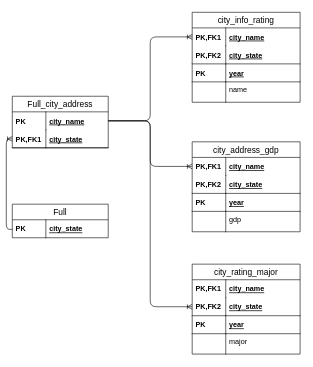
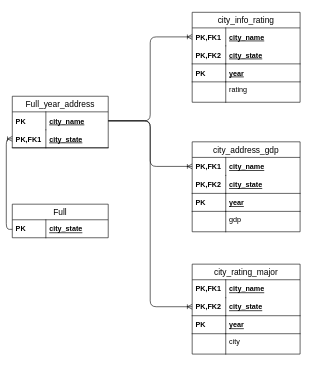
  <mxCell id="0" />
  <mxCell id="1" parent="0" />
- <mxCell id="2" value="Full_city_address" style="swimlane;fontStyle=0;childLayout=stackLayout;horizontal=1;startSize=26;horizontalStack=0;resizeParent=1;resizeParentMax=0;resizeLast=0;collapsible=1;marginBottom=0;align=center;fontSize=14;" parent="1" vertex="1"><mxGeometry x="20" y="160" width="160" height="86" as="geometry" /></mxCell>
+ <mxCell id="2" value="Full_year_address" style="swimlane;fontStyle=0;childLayout=stackLayout;horizontal=1;startSize=26;horizontalStack=0;resizeParent=1;resizeParentMax=0;resizeLast=0;collapsible=1;marginBottom=0;align=center;fontSize=14;" parent="1" vertex="1"><mxGeometry x="20" y="160" width="160" height="86" as="geometry" /></mxCell>
  <mxCell id="3" value="city_name" style="shape=partialRectangle;top=0;left=0;right=0;bottom=0;align=left;verticalAlign=middle;fillColor=none;spacingLeft=60;spacingRight=4;overflow=hidden;rotatable=0;points=[[0,0.5],[1,0.5]];portConstraint=eastwest;dropTarget=0;fontStyle=5;fontSize=12;" parent="2" vertex="1"><mxGeometry y="26" width="160" height="30" as="geometry" /></mxCell>
  <mxCell id="4" value="PK" style="shape=partialRectangle;fontStyle=1;top=0;left=0;bottom=0;fillColor=none;align=left;verticalAlign=middle;spacingLeft=4;spacingRight=4;overflow=hidden;rotatable=0;points=[];portConstraint=eastwest;part=1;fontSize=12;" parent="3" vertex="1" connectable="0"><mxGeometry width="56" height="30" as="geometry" /></mxCell>
  <mxCell id="5" value="city_state" style="shape=partialRectangle;top=0;left=0;right=0;bottom=1;align=left;verticalAlign=middle;fillColor=none;spacingLeft=60;spacingRight=4;overflow=hidden;rotatable=0;points=[[0,0.5],[1,0.5]];portConstraint=eastwest;dropTarget=0;fontStyle=5;fontSize=12;" parent="2" vertex="1"><mxGeometry y="56" width="160" height="30" as="geometry" /></mxCell>
  <mxCell id="6" value="PK,FK1" style="shape=partialRectangle;fontStyle=1;top=0;left=0;bottom=0;fillColor=none;align=left;verticalAlign=middle;spacingLeft=4;spacingRight=4;overflow=hidden;rotatable=0;points=[];portConstraint=eastwest;part=1;fontSize=12;" parent="5" vertex="1" connectable="0"><mxGeometry width="56" height="30" as="geometry" /></mxCell>
  <mxCell id="7" value="Full" style="swimlane;fontStyle=0;childLayout=stackLayout;horizontal=1;startSize=26;horizontalStack=0;resizeParent=1;resizeParentMax=0;resizeLast=0;collapsible=1;marginBottom=0;align=center;fontSize=14;" parent="1" vertex="1"><mxGeometry x="20" y="340" width="160" height="56" as="geometry" /></mxCell>
  <mxCell id="8" value="city_state" style="shape=partialRectangle;top=0;left=0;right=0;bottom=0;align=left;verticalAlign=middle;fillColor=none;spacingLeft=60;spacingRight=4;overflow=hidden;rotatable=0;points=[[0,0.5],[1,0.5]];portConstraint=eastwest;dropTarget=0;fontStyle=5;fontSize=12;" parent="7" vertex="1"><mxGeometry y="26" width="160" height="30" as="geometry" /></mxCell>
  <mxCell id="9" value="PK" style="shape=partialRectangle;fontStyle=1;top=0;left=0;bottom=0;fillColor=none;align=left;verticalAlign=middle;spacingLeft=4;spacingRight=4;overflow=hidden;rotatable=0;points=[];portConstraint=eastwest;part=1;fontSize=12;" parent="8" vertex="1" connectable="0"><mxGeometry width="56" height="30" as="geometry" /></mxCell>
  <mxCell id="10" value="city_address_gdp" style="swimlane;fontStyle=0;childLayout=stackLayout;horizontal=1;startSize=26;horizontalStack=0;resizeParent=1;resizeParentMax=0;resizeLast=0;collapsible=1;marginBottom=0;align=center;fontSize=14;" parent="1" vertex="1"><mxGeometry x="320" y="236" width="180" height="150" as="geometry" /></mxCell>
  <mxCell id="11" value="city_name" style="shape=partialRectangle;top=0;left=0;right=0;bottom=0;align=left;verticalAlign=middle;fillColor=none;spacingLeft=60;spacingRight=4;overflow=hidden;rotatable=0;points=[[0,0.5],[1,0.5]];portConstraint=eastwest;dropTarget=0;fontStyle=5;fontSize=12;" parent="10" vertex="1"><mxGeometry y="26" width="180" height="30" as="geometry" /></mxCell>
  <mxCell id="12" value="PK,FK1" style="shape=partialRectangle;fontStyle=1;top=0;left=0;bottom=0;fillColor=none;align=left;verticalAlign=middle;spacingLeft=4;spacingRight=4;overflow=hidden;rotatable=0;points=[];portConstraint=eastwest;part=1;fontSize=12;" parent="11" vertex="1" connectable="0"><mxGeometry width="56" height="30" as="geometry" /></mxCell>
  <mxCell id="13" value="city_state" style="shape=partialRectangle;top=0;left=0;right=0;bottom=1;align=left;verticalAlign=middle;fillColor=none;spacingLeft=60;spacingRight=4;overflow=hidden;rotatable=0;points=[[0,0.5],[1,0.5]];portConstraint=eastwest;dropTarget=0;fontStyle=5;fontSize=12;" parent="10" vertex="1"><mxGeometry y="56" width="180" height="30" as="geometry" /></mxCell>
  <mxCell id="14" value="PK,FK2" style="shape=partialRectangle;fontStyle=1;top=0;left=0;bottom=0;fillColor=none;align=left;verticalAlign=middle;spacingLeft=4;spacingRight=4;overflow=hidden;rotatable=0;points=[];portConstraint=eastwest;part=1;fontSize=12;" parent="13" vertex="1" connectable="0"><mxGeometry width="56" height="30" as="geometry" /></mxCell>
  <mxCell id="15" value="year" style="shape=partialRectangle;top=0;left=0;right=0;bottom=1;align=left;verticalAlign=middle;fillColor=none;spacingLeft=60;spacingRight=4;overflow=hidden;rotatable=0;points=[[0,0.5],[1,0.5]];portConstraint=eastwest;dropTarget=0;fontStyle=5;fontSize=12;" parent="10" vertex="1"><mxGeometry y="86" width="180" height="30" as="geometry" /></mxCell>
  <mxCell id="16" value="PK" style="shape=partialRectangle;fontStyle=1;top=0;left=0;bottom=0;fillColor=none;align=left;verticalAlign=middle;spacingLeft=4;spacingRight=4;overflow=hidden;rotatable=0;points=[];portConstraint=eastwest;part=1;fontSize=12;" parent="15" vertex="1" connectable="0"><mxGeometry width="56" height="30" as="geometry" /></mxCell>
  <mxCell id="17" value="gdp&#10;" style="shape=partialRectangle;top=0;left=0;right=0;bottom=0;align=left;verticalAlign=top;fillColor=none;spacingLeft=60;spacingRight=4;overflow=hidden;rotatable=0;points=[[0,0.5],[1,0.5]];portConstraint=eastwest;dropTarget=0;fontSize=12;" parent="10" vertex="1"><mxGeometry y="116" width="180" height="34" as="geometry" /></mxCell>
  <mxCell id="18" value="" style="shape=partialRectangle;top=0;left=0;bottom=0;fillColor=none;align=left;verticalAlign=top;spacingLeft=4;spacingRight=4;overflow=hidden;rotatable=0;points=[];portConstraint=eastwest;part=1;fontSize=12;" parent="17" vertex="1" connectable="0"><mxGeometry width="56" height="34" as="geometry" /></mxCell>
  <mxCell id="19" value="" style="edgeStyle=orthogonalEdgeStyle;fontSize=12;html=1;endArrow=ERoneToMany;exitX=1;exitY=0.5;exitDx=0;exitDy=0;entryX=0;entryY=0.5;entryDx=0;entryDy=0;" parent="1" source="3" target="11" edge="1"><mxGeometry width="100" height="100" relative="1" as="geometry"><mxPoint x="180" y="400" as="sourcePoint" /><mxPoint x="280" y="300" as="targetPoint" /></mxGeometry></mxCell>
  <mxCell id="20" value="" style="edgeStyle=orthogonalEdgeStyle;fontSize=12;html=1;endArrow=ERoneToMany;exitX=0;exitY=0.75;exitDx=0;exitDy=0;entryX=0;entryY=0.5;entryDx=0;entryDy=0;" parent="1" source="7" target="5" edge="1"><mxGeometry width="100" height="100" relative="1" as="geometry"><mxPoint x="180" y="400" as="sourcePoint" /><mxPoint x="280" y="300" as="targetPoint" /></mxGeometry></mxCell>
  <mxCell id="21" value="city_info_rating" style="swimlane;fontStyle=0;childLayout=stackLayout;horizontal=1;startSize=26;horizontalStack=0;resizeParent=1;resizeParentMax=0;resizeLast=0;collapsible=1;marginBottom=0;align=center;fontSize=14;" parent="1" vertex="1"><mxGeometry x="320" y="20" width="180" height="150" as="geometry" /></mxCell>
  <mxCell id="22" value="city_name" style="shape=partialRectangle;top=0;left=0;right=0;bottom=0;align=left;verticalAlign=middle;fillColor=none;spacingLeft=60;spacingRight=4;overflow=hidden;rotatable=0;points=[[0,0.5],[1,0.5]];portConstraint=eastwest;dropTarget=0;fontStyle=5;fontSize=12;" parent="21" vertex="1"><mxGeometry y="26" width="180" height="30" as="geometry" /></mxCell>
  <mxCell id="23" value="PK,FK1" style="shape=partialRectangle;fontStyle=1;top=0;left=0;bottom=0;fillColor=none;align=left;verticalAlign=middle;spacingLeft=4;spacingRight=4;overflow=hidden;rotatable=0;points=[];portConstraint=eastwest;part=1;fontSize=12;" parent="22" vertex="1" connectable="0"><mxGeometry width="56" height="30" as="geometry" /></mxCell>
  <mxCell id="24" value="city_state" style="shape=partialRectangle;top=0;left=0;right=0;bottom=1;align=left;verticalAlign=middle;fillColor=none;spacingLeft=60;spacingRight=4;overflow=hidden;rotatable=0;points=[[0,0.5],[1,0.5]];portConstraint=eastwest;dropTarget=0;fontStyle=5;fontSize=12;" parent="21" vertex="1"><mxGeometry y="56" width="180" height="30" as="geometry" /></mxCell>
  <mxCell id="25" value="PK,FK2" style="shape=partialRectangle;fontStyle=1;top=0;left=0;bottom=0;fillColor=none;align=left;verticalAlign=middle;spacingLeft=4;spacingRight=4;overflow=hidden;rotatable=0;points=[];portConstraint=eastwest;part=1;fontSize=12;" parent="24" vertex="1" connectable="0"><mxGeometry width="56" height="30" as="geometry" /></mxCell>
  <mxCell id="26" value="year" style="shape=partialRectangle;top=0;left=0;right=0;bottom=1;align=left;verticalAlign=middle;fillColor=none;spacingLeft=60;spacingRight=4;overflow=hidden;rotatable=0;points=[[0,0.5],[1,0.5]];portConstraint=eastwest;dropTarget=0;fontStyle=5;fontSize=12;" parent="21" vertex="1"><mxGeometry y="86" width="180" height="30" as="geometry" /></mxCell>
  <mxCell id="27" value="PK" style="shape=partialRectangle;fontStyle=1;top=0;left=0;bottom=0;fillColor=none;align=left;verticalAlign=middle;spacingLeft=4;spacingRight=4;overflow=hidden;rotatable=0;points=[];portConstraint=eastwest;part=1;fontSize=12;" parent="26" vertex="1" connectable="0"><mxGeometry width="56" height="30" as="geometry" /></mxCell>
- <mxCell id="28" value="name" style="shape=partialRectangle;top=0;left=0;right=0;bottom=0;align=left;verticalAlign=top;fillColor=none;spacingLeft=60;spacingRight=4;overflow=hidden;rotatable=0;points=[[0,0.5],[1,0.5]];portConstraint=eastwest;dropTarget=0;fontSize=12;" parent="21" vertex="1"><mxGeometry y="116" width="180" height="34" as="geometry" /></mxCell>
+ <mxCell id="28" value="rating" style="shape=partialRectangle;top=0;left=0;right=0;bottom=0;align=left;verticalAlign=top;fillColor=none;spacingLeft=60;spacingRight=4;overflow=hidden;rotatable=0;points=[[0,0.5],[1,0.5]];portConstraint=eastwest;dropTarget=0;fontSize=12;" parent="21" vertex="1"><mxGeometry y="116" width="180" height="34" as="geometry" /></mxCell>
  <mxCell id="29" value="" style="shape=partialRectangle;top=0;left=0;bottom=0;fillColor=none;align=left;verticalAlign=top;spacingLeft=4;spacingRight=4;overflow=hidden;rotatable=0;points=[];portConstraint=eastwest;part=1;fontSize=12;" parent="28" vertex="1" connectable="0"><mxGeometry width="56" height="34" as="geometry" /></mxCell>
  <mxCell id="30" value="" style="edgeStyle=orthogonalEdgeStyle;fontSize=12;html=1;endArrow=ERoneToMany;exitX=1;exitY=0.5;exitDx=0;exitDy=0;entryX=0;entryY=0.5;entryDx=0;entryDy=0;" parent="1" source="3" target="22" edge="1"><mxGeometry width="100" height="100" relative="1" as="geometry"><mxPoint x="180" y="310" as="sourcePoint" /><mxPoint x="280" y="210" as="targetPoint" /></mxGeometry></mxCell>
  <mxCell id="31" value="city_rating_major" style="swimlane;fontStyle=0;childLayout=stackLayout;horizontal=1;startSize=26;horizontalStack=0;resizeParent=1;resizeParentMax=0;resizeLast=0;collapsible=1;marginBottom=0;align=center;fontSize=14;" vertex="1" parent="1"><mxGeometry x="320" y="440" width="180" height="150" as="geometry" /></mxCell>
  <mxCell id="32" value="city_name" style="shape=partialRectangle;top=0;left=0;right=0;bottom=0;align=left;verticalAlign=middle;fillColor=none;spacingLeft=60;spacingRight=4;overflow=hidden;rotatable=0;points=[[0,0.5],[1,0.5]];portConstraint=eastwest;dropTarget=0;fontStyle=5;fontSize=12;" vertex="1" parent="31"><mxGeometry y="26" width="180" height="30" as="geometry" /></mxCell>
  <mxCell id="33" value="PK,FK1" style="shape=partialRectangle;fontStyle=1;top=0;left=0;bottom=0;fillColor=none;align=left;verticalAlign=middle;spacingLeft=4;spacingRight=4;overflow=hidden;rotatable=0;points=[];portConstraint=eastwest;part=1;fontSize=12;" vertex="1" connectable="0" parent="32"><mxGeometry width="56" height="30" as="geometry" /></mxCell>
  <mxCell id="34" value="city_state" style="shape=partialRectangle;top=0;left=0;right=0;bottom=1;align=left;verticalAlign=middle;fillColor=none;spacingLeft=60;spacingRight=4;overflow=hidden;rotatable=0;points=[[0,0.5],[1,0.5]];portConstraint=eastwest;dropTarget=0;fontStyle=5;fontSize=12;" vertex="1" parent="31"><mxGeometry y="56" width="180" height="30" as="geometry" /></mxCell>
  <mxCell id="35" value="PK,FK2" style="shape=partialRectangle;fontStyle=1;top=0;left=0;bottom=0;fillColor=none;align=left;verticalAlign=middle;spacingLeft=4;spacingRight=4;overflow=hidden;rotatable=0;points=[];portConstraint=eastwest;part=1;fontSize=12;" vertex="1" connectable="0" parent="34"><mxGeometry width="56" height="30" as="geometry" /></mxCell>
  <mxCell id="36" value="year" style="shape=partialRectangle;top=0;left=0;right=0;bottom=1;align=left;verticalAlign=middle;fillColor=none;spacingLeft=60;spacingRight=4;overflow=hidden;rotatable=0;points=[[0,0.5],[1,0.5]];portConstraint=eastwest;dropTarget=0;fontStyle=5;fontSize=12;" vertex="1" parent="31"><mxGeometry y="86" width="180" height="30" as="geometry" /></mxCell>
  <mxCell id="37" value="PK" style="shape=partialRectangle;fontStyle=1;top=0;left=0;bottom=0;fillColor=none;align=left;verticalAlign=middle;spacingLeft=4;spacingRight=4;overflow=hidden;rotatable=0;points=[];portConstraint=eastwest;part=1;fontSize=12;" vertex="1" connectable="0" parent="36"><mxGeometry width="56" height="30" as="geometry" /></mxCell>
- <mxCell id="38" value="major" style="shape=partialRectangle;top=0;left=0;right=0;bottom=0;align=left;verticalAlign=top;fillColor=none;spacingLeft=60;spacingRight=4;overflow=hidden;rotatable=0;points=[[0,0.5],[1,0.5]];portConstraint=eastwest;dropTarget=0;fontSize=12;" vertex="1" parent="31"><mxGeometry y="116" width="180" height="34" as="geometry" /></mxCell>
+ <mxCell id="38" value="city" style="shape=partialRectangle;top=0;left=0;right=0;bottom=0;align=left;verticalAlign=top;fillColor=none;spacingLeft=60;spacingRight=4;overflow=hidden;rotatable=0;points=[[0,0.5],[1,0.5]];portConstraint=eastwest;dropTarget=0;fontSize=12;" vertex="1" parent="31"><mxGeometry y="116" width="180" height="34" as="geometry" /></mxCell>
  <mxCell id="39" value="" style="shape=partialRectangle;top=0;left=0;bottom=0;fillColor=none;align=left;verticalAlign=top;spacingLeft=4;spacingRight=4;overflow=hidden;rotatable=0;points=[];portConstraint=eastwest;part=1;fontSize=12;" vertex="1" connectable="0" parent="38"><mxGeometry width="56" height="34" as="geometry" /></mxCell>
  <mxCell id="40" value="" style="edgeStyle=orthogonalEdgeStyle;fontSize=12;html=1;endArrow=ERoneToMany;exitX=1;exitY=0.5;exitDx=0;exitDy=0;entryX=0;entryY=0.5;entryDx=0;entryDy=0;" edge="1" parent="1" source="3" target="34"><mxGeometry width="100" height="100" relative="1" as="geometry"><mxPoint x="180" y="440" as="sourcePoint" /><mxPoint x="280" y="340" as="targetPoint" /></mxGeometry></mxCell>
